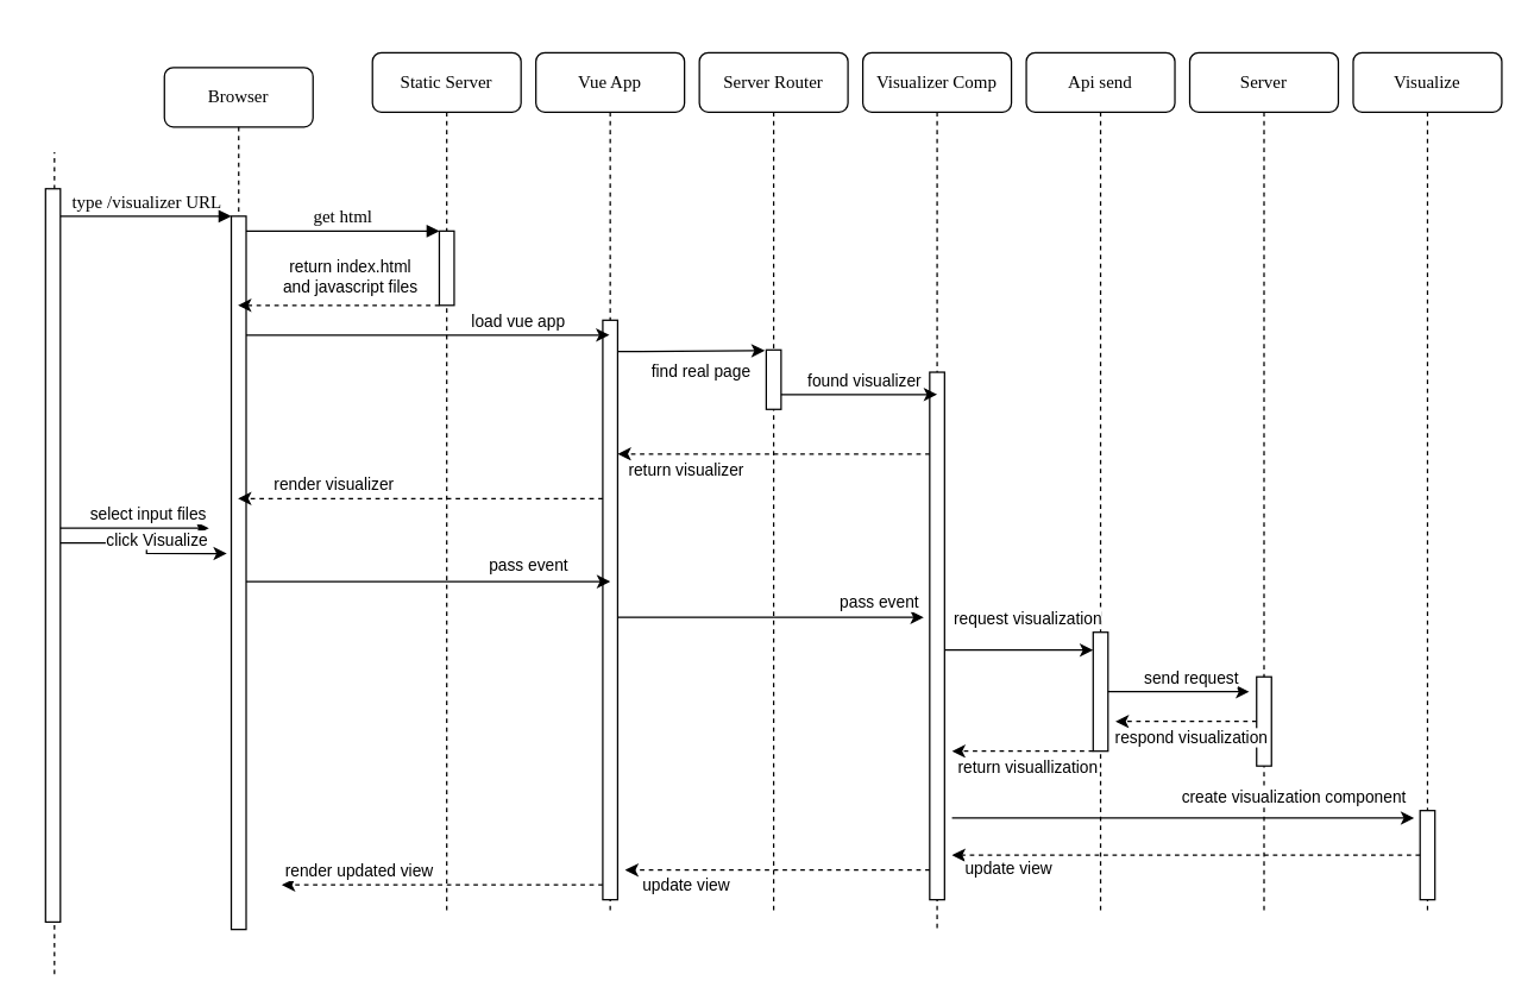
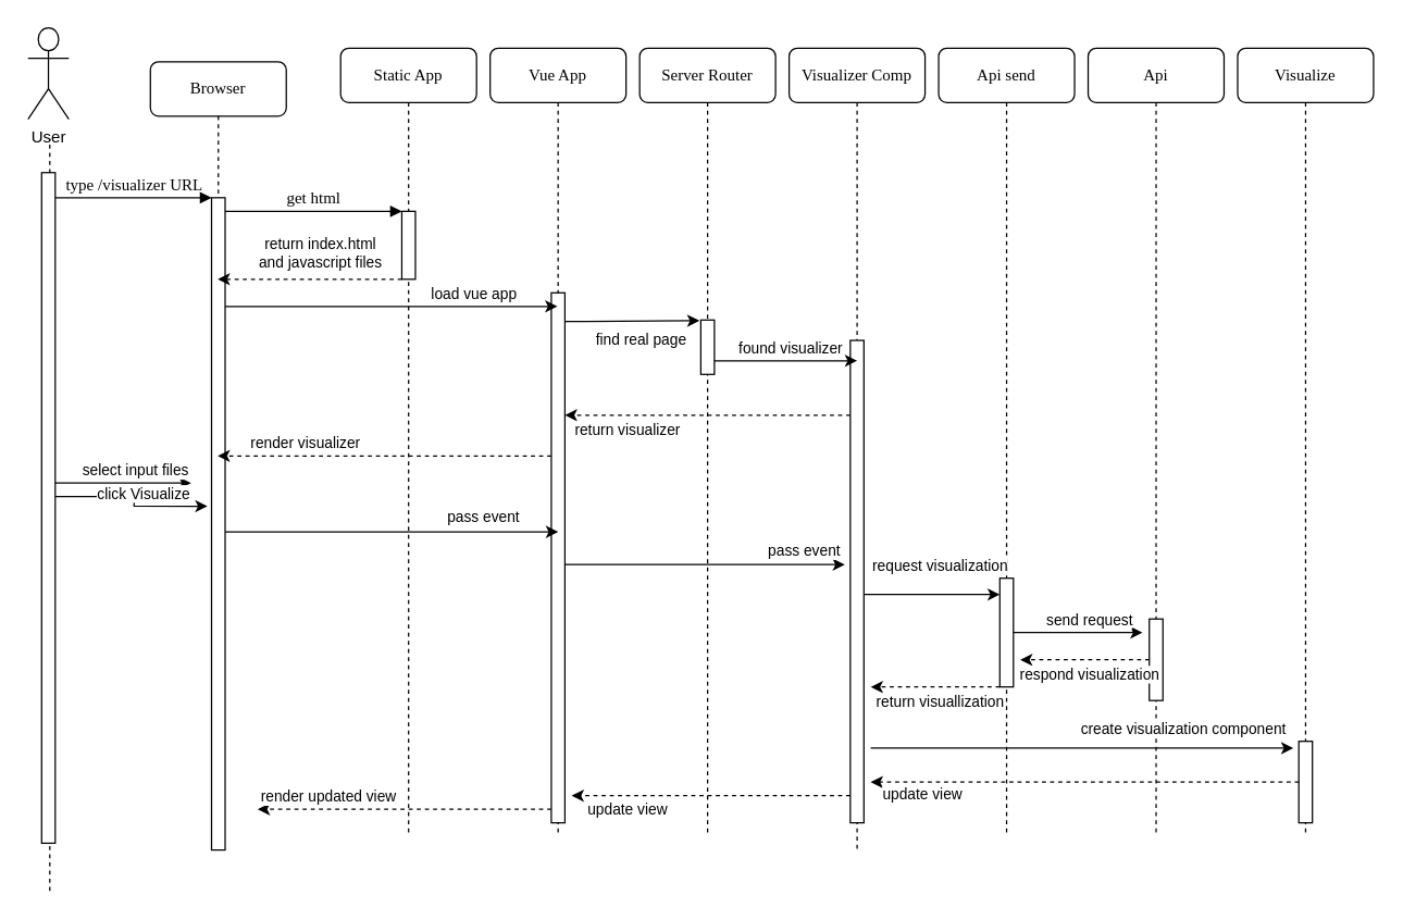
  <mxCell id="0" />
  <mxCell id="1" parent="0" />
  <mxCell id="2" value="Browser" style="shape=umlLifeline;perimeter=lifelinePerimeter;whiteSpace=wrap;html=1;container=1;collapsible=0;recursiveResize=0;outlineConnect=0;rounded=1;shadow=0;comic=0;labelBackgroundColor=none;strokeWidth=1;fontFamily=Verdana;fontSize=12;align=center;" parent="1" vertex="1"><mxGeometry x="110" y="45" width="100" height="580" as="geometry" /></mxCell>
  <mxCell id="3" value="" style="html=1;points=[];perimeter=orthogonalPerimeter;rounded=0;shadow=0;comic=0;labelBackgroundColor=none;strokeWidth=1;fontFamily=Verdana;fontSize=12;align=center;" parent="2" vertex="1"><mxGeometry x="45" y="100" width="10" height="480" as="geometry" /></mxCell>
  <mxCell id="4" value="Vue App" style="shape=umlLifeline;perimeter=lifelinePerimeter;whiteSpace=wrap;html=1;container=1;collapsible=0;recursiveResize=0;outlineConnect=0;rounded=1;shadow=0;comic=0;labelBackgroundColor=none;strokeWidth=1;fontFamily=Verdana;fontSize=12;align=center;" parent="1" vertex="1"><mxGeometry x="360" y="35" width="100" height="580" as="geometry" /></mxCell>
  <mxCell id="5" value="" style="html=1;points=[];perimeter=orthogonalPerimeter;rounded=0;shadow=0;comic=0;labelBackgroundColor=none;strokeWidth=1;fontFamily=Verdana;fontSize=12;align=center;" parent="4" vertex="1"><mxGeometry x="45" y="180" width="10" height="390" as="geometry" /></mxCell>
  <mxCell id="6" value="Server Router" style="shape=umlLifeline;perimeter=lifelinePerimeter;whiteSpace=wrap;html=1;container=1;collapsible=0;recursiveResize=0;outlineConnect=0;rounded=1;shadow=0;comic=0;labelBackgroundColor=none;strokeWidth=1;fontFamily=Verdana;fontSize=12;align=center;" parent="1" vertex="1"><mxGeometry x="470" y="35" width="100" height="580" as="geometry" /></mxCell>
  <mxCell id="7" value="" style="html=1;points=[];perimeter=orthogonalPerimeter;rounded=0;shadow=0;comic=0;labelBackgroundColor=none;strokeWidth=1;fontFamily=Verdana;fontSize=12;align=center;" vertex="1" parent="6"><mxGeometry x="45" y="200" width="10" height="40" as="geometry" /></mxCell>
  <mxCell id="8" value="type /visualizer URL" style="html=1;verticalAlign=bottom;endArrow=block;entryX=0;entryY=0;labelBackgroundColor=none;fontFamily=Verdana;fontSize=12;edgeStyle=elbowEdgeStyle;elbow=vertical;" parent="1" source="13" target="3" edge="1"><mxGeometry relative="1" as="geometry"><mxPoint x="210" y="145" as="sourcePoint" /></mxGeometry></mxCell>
  <mxCell id="9" value="get html" style="html=1;verticalAlign=bottom;endArrow=block;entryX=0;entryY=0;labelBackgroundColor=none;fontFamily=Verdana;fontSize=12;edgeStyle=elbowEdgeStyle;elbow=vertical;" parent="1" source="3" target="47" edge="1"><mxGeometry relative="1" as="geometry"><mxPoint x="360" y="155" as="sourcePoint" /></mxGeometry></mxCell>
  <mxCell id="10" value="" style="group" vertex="1" connectable="0" parent="1"><mxGeometry x="20" y="20" width="30" height="635" as="geometry" /></mxCell>
  <mxCell id="11" value="" style="endArrow=none;dashed=1;html=1;entryX=0.6;entryY=-0.05;entryDx=0;entryDy=0;entryPerimeter=0;" edge="1" parent="10" target="13"><mxGeometry width="50" height="50" relative="1" as="geometry"><mxPoint x="16" y="635" as="sourcePoint" /><mxPoint x="40" y="585" as="targetPoint" /></mxGeometry></mxCell>
  <mxCell id="12" value="" style="group" vertex="1" connectable="0" parent="10"><mxGeometry width="30" height="600" as="geometry" /></mxCell>
  <mxCell id="13" value="" style="html=1;points=[];perimeter=orthogonalPerimeter;rounded=0;shadow=0;comic=0;labelBackgroundColor=none;strokeWidth=1;fontFamily=Verdana;fontSize=12;align=center;" parent="12" vertex="1"><mxGeometry x="10" y="106.542" width="10" height="493.458" as="geometry" /></mxCell>
+ <mxCell id="14" value="User" style="shape=umlActor;verticalLabelPosition=bottom;verticalAlign=top;html=1;" vertex="1" parent="12"><mxGeometry width="30" height="67.29" as="geometry" /></mxCell>
  <mxCell id="15" style="edgeStyle=orthogonalEdgeStyle;rounded=0;orthogonalLoop=1;jettySize=auto;html=1;dashed=1;" edge="1" parent="1" source="47" target="2"><mxGeometry relative="1" as="geometry"><mxPoint x="200" y="195" as="targetPoint" /><Array as="points"><mxPoint x="250" y="205" /><mxPoint x="250" y="205" /></Array></mxGeometry></mxCell>
  <mxCell id="16" value="return index.html&lt;br&gt;and javascript files" style="edgeLabel;html=1;align=center;verticalAlign=middle;resizable=0;points=[];" vertex="1" connectable="0" parent="15"><mxGeometry x="-0.108" y="-1" relative="1" as="geometry"><mxPoint x="-1" y="-19" as="offset" /></mxGeometry></mxCell>
  <mxCell id="17" style="edgeStyle=orthogonalEdgeStyle;rounded=0;orthogonalLoop=1;jettySize=auto;html=1;entryX=-0.1;entryY=0.011;entryDx=0;entryDy=0;entryPerimeter=0;" edge="1" parent="1" source="5" target="7"><mxGeometry relative="1" as="geometry"><Array as="points"><mxPoint x="430" y="236" /><mxPoint x="430" y="236" /></Array></mxGeometry></mxCell>
  <mxCell id="18" value="find real page" style="edgeLabel;html=1;align=center;verticalAlign=middle;resizable=0;points=[];" vertex="1" connectable="0" parent="17"><mxGeometry x="0.212" y="-2" relative="1" as="geometry"><mxPoint x="-5" y="12" as="offset" /></mxGeometry></mxCell>
  <mxCell id="19" value="" style="group" vertex="1" connectable="0" parent="1"><mxGeometry x="350" y="250" as="geometry" /></mxCell>
  <mxCell id="20" style="edgeStyle=orthogonalEdgeStyle;rounded=0;orthogonalLoop=1;jettySize=auto;html=1;" edge="1" parent="19" source="3" target="4"><mxGeometry relative="1" as="geometry"><mxPoint x="44" y="-25" as="targetPoint" /><Array as="points"><mxPoint x="-30" y="-25" /><mxPoint x="-30" y="-25" /></Array></mxGeometry></mxCell>
  <mxCell id="21" value="load vue app" style="edgeLabel;html=1;align=center;verticalAlign=middle;resizable=0;points=[];" vertex="1" connectable="0" parent="20"><mxGeometry x="0.635" y="-1" relative="1" as="geometry"><mxPoint x="-18" y="-11" as="offset" /></mxGeometry></mxCell>
  <mxCell id="22" value="" style="group" vertex="1" connectable="0" parent="1"><mxGeometry x="580" y="35" width="100" height="590" as="geometry" /></mxCell>
  <mxCell id="23" value="Visualizer Comp" style="shape=umlLifeline;perimeter=lifelinePerimeter;whiteSpace=wrap;html=1;container=1;collapsible=0;recursiveResize=0;outlineConnect=0;rounded=1;shadow=0;comic=0;labelBackgroundColor=none;strokeWidth=1;fontFamily=Verdana;fontSize=12;align=center;" parent="22" vertex="1"><mxGeometry width="100" height="590" as="geometry" /></mxCell>
  <mxCell id="24" value="" style="html=1;points=[];perimeter=orthogonalPerimeter;rounded=0;shadow=0;comic=0;labelBackgroundColor=none;strokeWidth=1;fontFamily=Verdana;fontSize=12;align=center;" parent="23" vertex="1"><mxGeometry x="45" y="215" width="10" height="355" as="geometry" /></mxCell>
  <mxCell id="25" style="edgeStyle=orthogonalEdgeStyle;rounded=0;orthogonalLoop=1;jettySize=auto;html=1;" edge="1" parent="1" source="7"><mxGeometry relative="1" as="geometry"><mxPoint x="630" y="265" as="targetPoint" /><Array as="points"><mxPoint x="630" y="265" /></Array></mxGeometry></mxCell>
  <mxCell id="26" value="found visualizer" style="edgeLabel;html=1;align=center;verticalAlign=middle;resizable=0;points=[];" vertex="1" connectable="0" parent="25"><mxGeometry x="-0.2" y="-5" relative="1" as="geometry"><mxPoint x="13" y="-15" as="offset" /></mxGeometry></mxCell>
  <mxCell id="27" style="edgeStyle=orthogonalEdgeStyle;rounded=0;orthogonalLoop=1;jettySize=auto;html=1;dashed=1;" edge="1" parent="1" source="24"><mxGeometry relative="1" as="geometry"><mxPoint x="415" y="305" as="targetPoint" /><Array as="points"><mxPoint x="630" y="305" /><mxPoint x="415" y="305" /></Array></mxGeometry></mxCell>
  <mxCell id="28" value="return visualizer" style="edgeLabel;html=1;align=center;verticalAlign=middle;resizable=0;points=[];" vertex="1" connectable="0" parent="27"><mxGeometry x="-0.4" y="1" relative="1" as="geometry"><mxPoint x="-102" y="9" as="offset" /></mxGeometry></mxCell>
  <mxCell id="29" style="edgeStyle=orthogonalEdgeStyle;rounded=0;orthogonalLoop=1;jettySize=auto;html=1;dashed=1;" edge="1" parent="1" source="5" target="2"><mxGeometry relative="1" as="geometry"><Array as="points"><mxPoint x="250" y="335" /><mxPoint x="250" y="335" /></Array></mxGeometry></mxCell>
  <mxCell id="30" value="render visualizer" style="edgeLabel;html=1;align=center;verticalAlign=middle;resizable=0;points=[];" vertex="1" connectable="0" parent="29"><mxGeometry x="0.73" relative="1" as="geometry"><mxPoint x="30" y="-10" as="offset" /></mxGeometry></mxCell>
  <mxCell id="31" style="edgeStyle=orthogonalEdgeStyle;rounded=0;orthogonalLoop=1;jettySize=auto;html=1;" edge="1" parent="1" source="13"><mxGeometry relative="1" as="geometry"><mxPoint x="140" y="355" as="targetPoint" /><Array as="points"><mxPoint x="110" y="355" /><mxPoint x="110" y="355" /></Array></mxGeometry></mxCell>
  <mxCell id="32" value="select input files" style="edgeLabel;html=1;align=center;verticalAlign=middle;resizable=0;points=[];" vertex="1" connectable="0" parent="31"><mxGeometry x="0.161" relative="1" as="geometry"><mxPoint y="-10" as="offset" /></mxGeometry></mxCell>
  <mxCell id="33" style="edgeStyle=orthogonalEdgeStyle;rounded=0;orthogonalLoop=1;jettySize=auto;html=1;entryX=-0.3;entryY=0.473;entryDx=0;entryDy=0;entryPerimeter=0;" edge="1" parent="1" source="13" target="3"><mxGeometry relative="1" as="geometry"><mxPoint x="100" y="373" as="targetPoint" /><Array as="points"><mxPoint x="98" y="365" /><mxPoint x="98" y="372" /></Array></mxGeometry></mxCell>
  <mxCell id="34" value="click Visualize" style="edgeLabel;html=1;align=center;verticalAlign=middle;resizable=0;points=[];" vertex="1" connectable="0" parent="33"><mxGeometry x="0.194" y="3" relative="1" as="geometry"><mxPoint y="-6.06" as="offset" /></mxGeometry></mxCell>
  <mxCell id="35" style="edgeStyle=orthogonalEdgeStyle;rounded=0;orthogonalLoop=1;jettySize=auto;html=1;entryX=0.5;entryY=0.451;entryDx=0;entryDy=0;entryPerimeter=0;" edge="1" parent="1" source="3" target="5"><mxGeometry relative="1" as="geometry"><mxPoint x="400" y="391" as="targetPoint" /><Array as="points"><mxPoint x="240" y="391" /><mxPoint x="240" y="391" /></Array></mxGeometry></mxCell>
  <mxCell id="36" value="pass event" style="edgeLabel;html=1;align=center;verticalAlign=middle;resizable=0;points=[];" vertex="1" connectable="0" parent="35"><mxGeometry x="0.2" y="4" relative="1" as="geometry"><mxPoint x="43" y="-7" as="offset" /></mxGeometry></mxCell>
  <mxCell id="37" style="edgeStyle=orthogonalEdgeStyle;rounded=0;orthogonalLoop=1;jettySize=auto;html=1;" edge="1" parent="1" source="5"><mxGeometry relative="1" as="geometry"><mxPoint x="621" y="415" as="targetPoint" /><Array as="points"><mxPoint x="470" y="415" /><mxPoint x="470" y="415" /></Array></mxGeometry></mxCell>
  <mxCell id="38" value="pass event" style="edgeLabel;html=1;align=center;verticalAlign=middle;resizable=0;points=[];" vertex="1" connectable="0" parent="37"><mxGeometry x="0.796" y="1" relative="1" as="geometry"><mxPoint x="-10" y="-9.02" as="offset" /></mxGeometry></mxCell>
  <mxCell id="39" value="" style="group" vertex="1" connectable="0" parent="1"><mxGeometry x="690" y="35" width="100" height="580" as="geometry" /></mxCell>
  <mxCell id="40" value="Api send" style="shape=umlLifeline;perimeter=lifelinePerimeter;whiteSpace=wrap;html=1;container=1;collapsible=0;recursiveResize=0;outlineConnect=0;rounded=1;shadow=0;comic=0;labelBackgroundColor=none;strokeWidth=1;fontFamily=Verdana;fontSize=12;align=center;" parent="39" vertex="1"><mxGeometry width="100" height="580" as="geometry" /></mxCell>
  <mxCell id="41" value="" style="html=1;points=[];perimeter=orthogonalPerimeter;rounded=0;shadow=0;comic=0;labelBackgroundColor=none;strokeWidth=1;fontFamily=Verdana;fontSize=12;align=center;" parent="40" vertex="1"><mxGeometry x="45" y="390" width="10" height="80" as="geometry" /></mxCell>
  <mxCell id="42" value="" style="group" vertex="1" connectable="0" parent="1"><mxGeometry x="800" y="35" width="100" height="580" as="geometry" /></mxCell>
- <mxCell id="43" value="Server" style="shape=umlLifeline;perimeter=lifelinePerimeter;whiteSpace=wrap;html=1;container=1;collapsible=0;recursiveResize=0;outlineConnect=0;rounded=1;shadow=0;comic=0;labelBackgroundColor=none;strokeWidth=1;fontFamily=Verdana;fontSize=12;align=center;" vertex="1" parent="42"><mxGeometry width="100" height="580" as="geometry" /></mxCell>
+ <mxCell id="43" value="Api" style="shape=umlLifeline;perimeter=lifelinePerimeter;whiteSpace=wrap;html=1;container=1;collapsible=0;recursiveResize=0;outlineConnect=0;rounded=1;shadow=0;comic=0;labelBackgroundColor=none;strokeWidth=1;fontFamily=Verdana;fontSize=12;align=center;" vertex="1" parent="42"><mxGeometry width="100" height="580" as="geometry" /></mxCell>
  <mxCell id="44" value="" style="html=1;points=[];perimeter=orthogonalPerimeter;rounded=0;shadow=0;comic=0;labelBackgroundColor=none;strokeWidth=1;fontFamily=Verdana;fontSize=12;align=center;" vertex="1" parent="43"><mxGeometry x="45" y="420" width="10" height="60" as="geometry" /></mxCell>
  <mxCell id="45" value="" style="group" vertex="1" connectable="0" parent="1"><mxGeometry x="250" y="35" width="100" height="580" as="geometry" /></mxCell>
- <mxCell id="46" value="Static Server" style="shape=umlLifeline;perimeter=lifelinePerimeter;whiteSpace=wrap;html=1;container=1;collapsible=0;recursiveResize=0;outlineConnect=0;rounded=1;shadow=0;comic=0;labelBackgroundColor=none;strokeWidth=1;fontFamily=Verdana;fontSize=12;align=center;" parent="45" vertex="1"><mxGeometry width="100" height="580" as="geometry" /></mxCell>
+ <mxCell id="46" value="Static App" style="shape=umlLifeline;perimeter=lifelinePerimeter;whiteSpace=wrap;html=1;container=1;collapsible=0;recursiveResize=0;outlineConnect=0;rounded=1;shadow=0;comic=0;labelBackgroundColor=none;strokeWidth=1;fontFamily=Verdana;fontSize=12;align=center;" parent="45" vertex="1"><mxGeometry width="100" height="580" as="geometry" /></mxCell>
  <mxCell id="47" value="" style="html=1;points=[];perimeter=orthogonalPerimeter;rounded=0;shadow=0;comic=0;labelBackgroundColor=none;strokeWidth=1;fontFamily=Verdana;fontSize=12;align=center;" parent="46" vertex="1"><mxGeometry x="45" y="120" width="10" height="50" as="geometry" /></mxCell>
  <mxCell id="48" value="" style="group" vertex="1" connectable="0" parent="1"><mxGeometry x="910" y="35" width="100" height="580" as="geometry" /></mxCell>
  <mxCell id="49" value="Visualize" style="shape=umlLifeline;perimeter=lifelinePerimeter;whiteSpace=wrap;html=1;container=1;collapsible=0;recursiveResize=0;outlineConnect=0;rounded=1;shadow=0;comic=0;labelBackgroundColor=none;strokeWidth=1;fontFamily=Verdana;fontSize=12;align=center;" vertex="1" parent="48"><mxGeometry width="100" height="580" as="geometry" /></mxCell>
  <mxCell id="50" value="" style="html=1;points=[];perimeter=orthogonalPerimeter;rounded=0;shadow=0;comic=0;labelBackgroundColor=none;strokeWidth=1;fontFamily=Verdana;fontSize=12;align=center;" vertex="1" parent="49"><mxGeometry x="45" y="510" width="10" height="60" as="geometry" /></mxCell>
  <mxCell id="51" style="edgeStyle=orthogonalEdgeStyle;rounded=0;orthogonalLoop=1;jettySize=auto;html=1;" edge="1" parent="1" source="24"><mxGeometry relative="1" as="geometry"><mxPoint x="735" y="437" as="targetPoint" /><Array as="points"><mxPoint x="670" y="437" /><mxPoint x="670" y="437" /></Array></mxGeometry></mxCell>
  <mxCell id="52" value="request visualization" style="edgeLabel;html=1;align=center;verticalAlign=middle;resizable=0;points=[];" vertex="1" connectable="0" parent="51"><mxGeometry x="0.3" y="-4" relative="1" as="geometry"><mxPoint x="-10" y="-26" as="offset" /></mxGeometry></mxCell>
  <mxCell id="53" style="edgeStyle=orthogonalEdgeStyle;rounded=0;orthogonalLoop=1;jettySize=auto;html=1;" edge="1" parent="1" source="41"><mxGeometry relative="1" as="geometry"><mxPoint x="840" y="465" as="targetPoint" /><Array as="points"><mxPoint x="760" y="465" /><mxPoint x="760" y="465" /></Array></mxGeometry></mxCell>
  <mxCell id="54" value="send request" style="edgeLabel;html=1;align=center;verticalAlign=middle;resizable=0;points=[];" vertex="1" connectable="0" parent="53"><mxGeometry x="0.263" y="-3" relative="1" as="geometry"><mxPoint x="-5" y="-13" as="offset" /></mxGeometry></mxCell>
  <mxCell id="55" style="edgeStyle=orthogonalEdgeStyle;rounded=0;orthogonalLoop=1;jettySize=auto;html=1;dashed=1;" edge="1" parent="1" source="44"><mxGeometry relative="1" as="geometry"><mxPoint x="750" y="485" as="targetPoint" /></mxGeometry></mxCell>
  <mxCell id="56" value="respond visualization" style="edgeLabel;html=1;align=center;verticalAlign=middle;resizable=0;points=[];" vertex="1" connectable="0" parent="55"><mxGeometry x="-0.221" y="2" relative="1" as="geometry"><mxPoint x="-8" y="8" as="offset" /></mxGeometry></mxCell>
  <mxCell id="57" style="edgeStyle=orthogonalEdgeStyle;rounded=0;orthogonalLoop=1;jettySize=auto;html=1;dashed=1;" edge="1" parent="1" source="41"><mxGeometry relative="1" as="geometry"><mxPoint x="640" y="505" as="targetPoint" /><Array as="points"><mxPoint x="710" y="505" /><mxPoint x="710" y="505" /></Array></mxGeometry></mxCell>
  <mxCell id="58" value="return visuallization" style="edgeLabel;html=1;align=center;verticalAlign=middle;resizable=0;points=[];" vertex="1" connectable="0" parent="57"><mxGeometry x="-0.2" y="2" relative="1" as="geometry"><mxPoint x="-7" y="8" as="offset" /></mxGeometry></mxCell>
  <mxCell id="59" style="edgeStyle=orthogonalEdgeStyle;rounded=0;orthogonalLoop=1;jettySize=auto;html=1;" edge="1" parent="1"><mxGeometry relative="1" as="geometry"><mxPoint x="640" y="550" as="sourcePoint" /><mxPoint x="951" y="550" as="targetPoint" /><Array as="points"><mxPoint x="951" y="550" /></Array></mxGeometry></mxCell>
  <mxCell id="60" value="create visualization component" style="edgeLabel;html=1;align=center;verticalAlign=middle;resizable=0;points=[];" vertex="1" connectable="0" parent="59"><mxGeometry x="0.193" relative="1" as="geometry"><mxPoint x="43.7" y="-15" as="offset" /></mxGeometry></mxCell>
  <mxCell id="61" style="edgeStyle=orthogonalEdgeStyle;rounded=0;orthogonalLoop=1;jettySize=auto;html=1;dashed=1;" edge="1" parent="1" source="50"><mxGeometry relative="1" as="geometry"><mxPoint x="640" y="575" as="targetPoint" /><Array as="points"><mxPoint x="640" y="575" /></Array></mxGeometry></mxCell>
  <mxCell id="62" value="update view" style="edgeLabel;html=1;align=center;verticalAlign=middle;resizable=0;points=[];" vertex="1" connectable="0" parent="61"><mxGeometry x="0.016" y="99" relative="1" as="geometry"><mxPoint x="-117.62" y="-90.7" as="offset" /></mxGeometry></mxCell>
  <mxCell id="63" style="edgeStyle=orthogonalEdgeStyle;rounded=0;orthogonalLoop=1;jettySize=auto;html=1;dashed=1;" edge="1" parent="1" source="24"><mxGeometry relative="1" as="geometry"><mxPoint x="420" y="585" as="targetPoint" /><Array as="points"><mxPoint x="580" y="585" /><mxPoint x="580" y="585" /></Array></mxGeometry></mxCell>
  <mxCell id="64" value="update view" style="edgeLabel;html=1;align=center;verticalAlign=middle;resizable=0;points=[];" vertex="1" connectable="0" parent="63"><mxGeometry x="0.629" y="2" relative="1" as="geometry"><mxPoint x="2" y="7.91" as="offset" /></mxGeometry></mxCell>
  <mxCell id="65" style="edgeStyle=orthogonalEdgeStyle;rounded=0;orthogonalLoop=1;jettySize=auto;html=1;dashed=1;" edge="1" parent="1" source="5"><mxGeometry relative="1" as="geometry"><mxPoint x="189" y="595" as="targetPoint" /><Array as="points"><mxPoint x="189" y="595" /></Array></mxGeometry></mxCell>
  <mxCell id="66" value="render updated view" style="edgeLabel;html=1;align=center;verticalAlign=middle;resizable=0;points=[];" vertex="1" connectable="0" parent="65"><mxGeometry x="0.732" y="1" relative="1" as="geometry"><mxPoint x="22" y="-11" as="offset" /></mxGeometry></mxCell>
